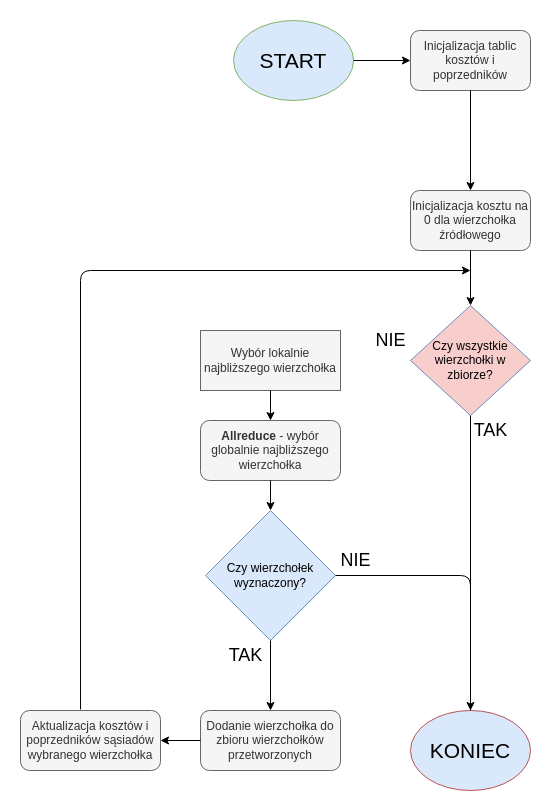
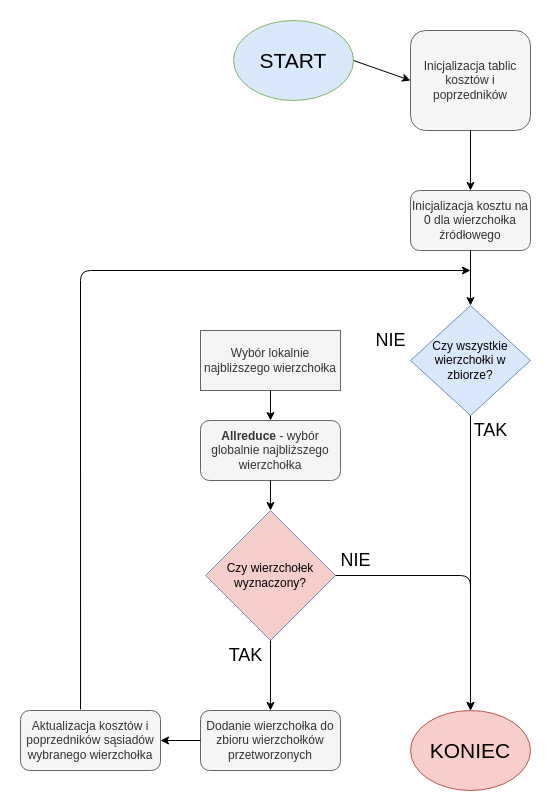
  <mxCell id="0" />
  <mxCell id="1" parent="0" />
  <mxCell id="2" value="START" style="ellipse;whiteSpace=wrap;html=1;fillColor=#dae8fc;strokeColor=#82b366;fontSize=21;" vertex="1" parent="1"><mxGeometry x="233" y="20" width="120" height="80" as="geometry" /></mxCell>
- <mxCell id="3" value="KONIEC" style="ellipse;whiteSpace=wrap;html=1;fillColor=#dae8fc;strokeColor=#b85450;fontSize=21;" vertex="1" parent="1"><mxGeometry x="410" y="710" width="120" height="80" as="geometry" /></mxCell>
- <mxCell id="4" value="Inicjalizacja tablic kosztów i poprzedników" style="rounded=1;whiteSpace=wrap;html=1;fillColor=#f5f5f5;strokeColor=#666666;fontColor=#333333;" vertex="1" parent="1"><mxGeometry x="410" y="30" width="120" height="60" as="geometry" /></mxCell>
+ <mxCell id="3" value="KONIEC" style="ellipse;whiteSpace=wrap;html=1;fillColor=#f8cecc;strokeColor=#b85450;fontSize=21;" vertex="1" parent="1"><mxGeometry x="410" y="710" width="120" height="80" as="geometry" /></mxCell>
+ <mxCell id="4" value="Inicjalizacja tablic kosztów i poprzedników" style="rounded=1;whiteSpace=wrap;html=1;fillColor=#f5f5f5;strokeColor=#666666;fontColor=#333333;" vertex="1" parent="1"><mxGeometry x="410" y="30" width="120" height="100" as="geometry" /></mxCell>
  <mxCell id="5" value="Inicjalizacja kosztu na 0 dla wierzchołka źródłowego" style="rounded=1;whiteSpace=wrap;html=1;fillColor=#f5f5f5;strokeColor=#666666;fontColor=#333333;" vertex="1" parent="1"><mxGeometry x="410" y="190" width="120" height="60" as="geometry" /></mxCell>
- <mxCell id="6" value="Czy wszystkie wierzchołki w zbiorze?" style="rhombus;whiteSpace=wrap;html=1;fillColor=#f8cecc;strokeColor=#6c8ebf;" vertex="1" parent="1"><mxGeometry x="410" y="305" width="120" height="110" as="geometry" /></mxCell>
+ <mxCell id="6" value="Czy wszystkie wierzchołki w zbiorze?" style="rhombus;whiteSpace=wrap;html=1;fillColor=#dae8fc;strokeColor=#6c8ebf;" vertex="1" parent="1"><mxGeometry x="410" y="305" width="120" height="110" as="geometry" /></mxCell>
  <mxCell id="7" value="Wybór lokalnie najbliższego wierzchołka" style="whiteSpace=wrap;html=1;fillColor=#f5f5f5;strokeColor=#666666;fontColor=#333333;rounded=0;" vertex="1" parent="1"><mxGeometry x="200" y="330" width="140" height="60" as="geometry" /></mxCell>
  <mxCell id="8" value="&lt;b&gt;Allreduce&lt;/b&gt; - wybór globalnie najbliższego wierzchołka" style="rounded=1;whiteSpace=wrap;html=1;fillColor=#f5f5f5;strokeColor=#666666;fontColor=#333333;" vertex="1" parent="1"><mxGeometry x="200" y="420" width="140" height="60" as="geometry" /></mxCell>
  <mxCell id="9" value="Dodanie wierzchołka do zbioru wierzchołków przetworzonych" style="rounded=1;whiteSpace=wrap;html=1;fillColor=#f5f5f5;strokeColor=#666666;fontColor=#333333;" vertex="1" parent="1"><mxGeometry x="200" y="710" width="140" height="60" as="geometry" /></mxCell>
  <mxCell id="10" value="Aktualizacja kosztów i poprzedników sąsiadów wybranego wierzchołka" style="rounded=1;whiteSpace=wrap;html=1;fillColor=#f5f5f5;strokeColor=#666666;fontColor=#333333;" vertex="1" parent="1"><mxGeometry x="20" y="710" width="140" height="60" as="geometry" /></mxCell>
  <mxCell id="11" value="" style="endArrow=classic;html=1;" edge="1" parent="1" source="6"><mxGeometry width="50" height="50" relative="1" as="geometry"><mxPoint x="550" y="410" as="sourcePoint" /><mxPoint x="470" y="710" as="targetPoint" /></mxGeometry></mxCell>
- <mxCell id="12" value="Czy wierzchołek wyznaczony?" style="rhombus;whiteSpace=wrap;html=1;fillColor=#dae8fc;strokeColor=#6c8ebf;" vertex="1" parent="1"><mxGeometry x="205" y="510" width="130" height="130" as="geometry" /></mxCell>
- <mxCell id="13" value="" style="endArrow=none;html=1;exitX=1;exitY=0.5;exitDx=0;exitDy=0;" edge="1" parent="1" source="12" target="3"><mxGeometry width="50" height="50" relative="1" as="geometry"><mxPoint x="370" y="560" as="sourcePoint" /><mxPoint x="440" y="700" as="targetPoint" /><Array as="points"><mxPoint x="470" y="575" /></Array></mxGeometry></mxCell>
+ <mxCell id="12" value="Czy wierzchołek wyznaczony?" style="rhombus;whiteSpace=wrap;html=1;fillColor=#f8cecc;strokeColor=#6c8ebf;" vertex="1" parent="1"><mxGeometry x="205" y="510" width="130" height="130" as="geometry" /></mxCell>
+ <mxCell id="13" value="" style="endArrow=classic;html=1;exitX=1;exitY=0.5;exitDx=0;exitDy=0;" edge="1" parent="1" source="12" target="3"><mxGeometry width="50" height="50" relative="1" as="geometry"><mxPoint x="370" y="560" as="sourcePoint" /><mxPoint x="440" y="700" as="targetPoint" /><Array as="points"><mxPoint x="470" y="575" /></Array></mxGeometry></mxCell>
  <mxCell id="14" value="TAK" style="text;html=1;align=center;verticalAlign=middle;resizable=0;points=[];autosize=1;fontSize=18;" vertex="1" parent="1"><mxGeometry x="465" y="415" width="50" height="30" as="geometry" /></mxCell>
  <mxCell id="15" value="NIE" style="text;html=1;align=center;verticalAlign=middle;resizable=0;points=[];autosize=1;fontSize=18;" vertex="1" parent="1"><mxGeometry x="330" y="545" width="50" height="30" as="geometry" /></mxCell>
  <mxCell id="16" value="" style="endArrow=classic;html=1;entryX=0.5;entryY=0;entryDx=0;entryDy=0;exitX=0.5;exitY=1;exitDx=0;exitDy=0;" edge="1" parent="1" source="7" target="8"><mxGeometry width="50" height="50" relative="1" as="geometry"><mxPoint x="100" y="410" as="sourcePoint" /><mxPoint x="150" y="360" as="targetPoint" /></mxGeometry></mxCell>
  <mxCell id="17" value="" style="endArrow=classic;html=1;entryX=0.5;entryY=0;entryDx=0;entryDy=0;exitX=0.5;exitY=1;exitDx=0;exitDy=0;" edge="1" parent="1" source="8" target="12"><mxGeometry width="50" height="50" relative="1" as="geometry"><mxPoint x="150" y="550" as="sourcePoint" /><mxPoint x="200" y="500" as="targetPoint" /></mxGeometry></mxCell>
  <mxCell id="18" value="" style="endArrow=classic;html=1;entryX=0.5;entryY=0;entryDx=0;entryDy=0;exitX=0.5;exitY=1;exitDx=0;exitDy=0;" edge="1" parent="1" source="12" target="9"><mxGeometry width="50" height="50" relative="1" as="geometry"><mxPoint x="130" y="660" as="sourcePoint" /><mxPoint x="180" y="610" as="targetPoint" /></mxGeometry></mxCell>
  <mxCell id="19" value="TAK" style="text;html=1;align=center;verticalAlign=middle;resizable=0;points=[];autosize=1;fontSize=18;" vertex="1" parent="1"><mxGeometry x="220" y="640" width="50" height="30" as="geometry" /></mxCell>
  <mxCell id="20" value="" style="endArrow=classic;html=1;exitX=0;exitY=0.5;exitDx=0;exitDy=0;entryX=1;entryY=0.5;entryDx=0;entryDy=0;" edge="1" parent="1" source="9" target="10"><mxGeometry width="50" height="50" relative="1" as="geometry"><mxPoint x="110" y="660" as="sourcePoint" /><mxPoint x="160" y="610" as="targetPoint" /></mxGeometry></mxCell>
  <mxCell id="21" value="" style="endArrow=classic;html=1;exitX=0.5;exitY=1;exitDx=0;exitDy=0;entryX=0.5;entryY=0;entryDx=0;entryDy=0;" edge="1" parent="1" source="5" target="6"><mxGeometry width="50" height="50" relative="1" as="geometry"><mxPoint x="190" y="250" as="sourcePoint" /><mxPoint x="240" y="200" as="targetPoint" /></mxGeometry></mxCell>
  <mxCell id="22" value="" style="endArrow=classic;html=1;exitX=0.429;exitY=-0.017;exitDx=0;exitDy=0;exitPerimeter=0;" edge="1" parent="1" source="10"><mxGeometry width="50" height="50" relative="1" as="geometry"><mxPoint x="350" y="300" as="sourcePoint" /><mxPoint x="470" y="270" as="targetPoint" /><Array as="points"><mxPoint x="80" y="270" /></Array></mxGeometry></mxCell>
  <mxCell id="23" value="NIE" style="text;html=1;align=center;verticalAlign=middle;resizable=0;points=[];autosize=1;fontSize=18;" vertex="1" parent="1"><mxGeometry x="365" y="325" width="50" height="30" as="geometry" /></mxCell>
  <mxCell id="24" value="" style="endArrow=classic;html=1;entryX=0.5;entryY=0;entryDx=0;entryDy=0;exitX=0.5;exitY=1;exitDx=0;exitDy=0;" edge="1" parent="1" source="4" target="5"><mxGeometry width="50" height="50" relative="1" as="geometry"><mxPoint x="240" y="180" as="sourcePoint" /><mxPoint x="350" y="150" as="targetPoint" /></mxGeometry></mxCell>
  <mxCell id="25" value="" style="endArrow=classic;html=1;entryX=0;entryY=0.5;entryDx=0;entryDy=0;exitX=1;exitY=0.5;exitDx=0;exitDy=0;" edge="1" parent="1" source="2" target="4"><mxGeometry width="50" height="50" relative="1" as="geometry"><mxPoint x="340" y="180" as="sourcePoint" /><mxPoint x="390" y="130" as="targetPoint" /></mxGeometry></mxCell>
